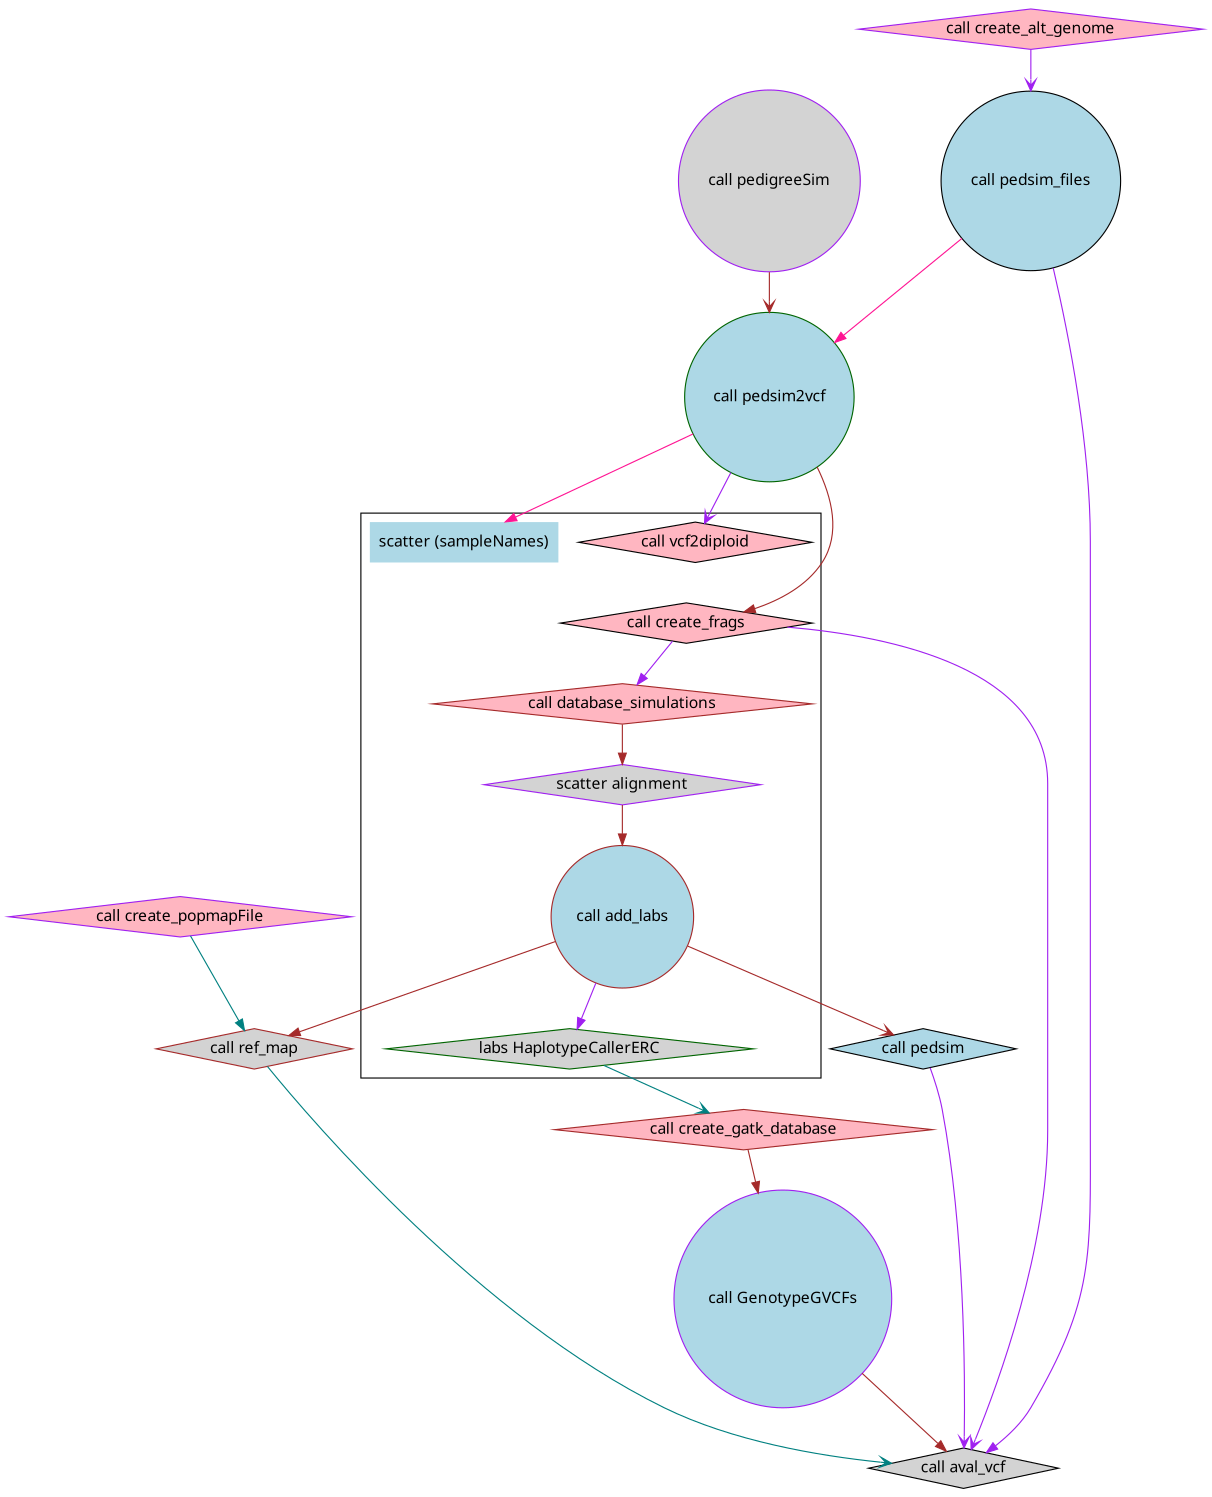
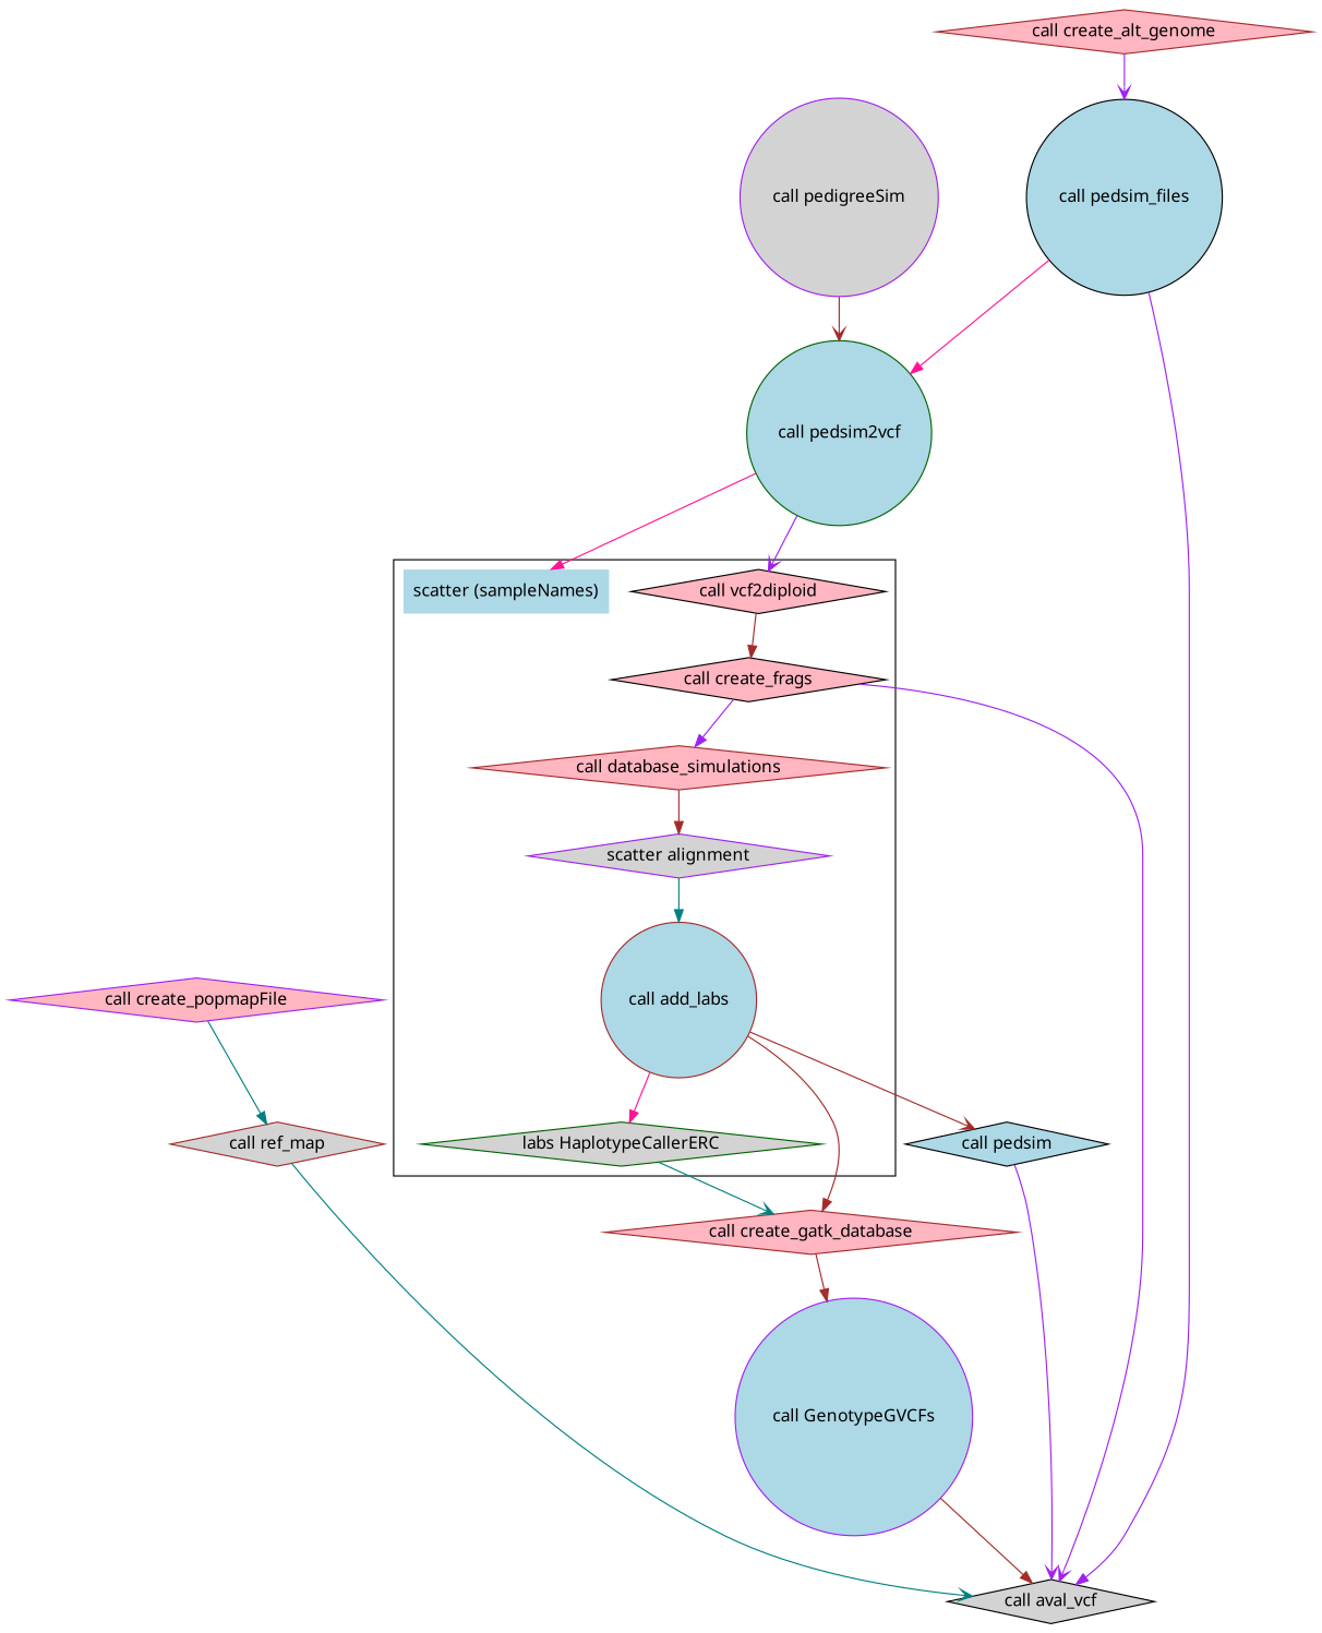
  digraph {
    compound=true
    fontname="Noto Sans"
    node [color=black fillcolor=lightpink fontname="Noto Sans" shape=diamond style=filled]
    edge [arrowhead=normal color=brown fontname="Noto Sans"]
    "call vcf2diploid"
    "call create_frags"
    "call add_labs" [color=brown fillcolor=lightblue shape=circle]
    n4 [color=purple fillcolor=lightgrey label="scatter alignment"]
    n5 [color=brown label="call database_simulations"]
    "scatter (sampleNames)" [color=darkgreen fillcolor=lightblue shape=plaintext]
    n7 [color=darkgreen fillcolor=lightgrey label="labs HaplotypeCallerERC"]
    "call aval_vcf" [fillcolor=lightgrey]
    n9 [fillcolor=lightblue label="call pedsim"]
    "call ref_map" [color=brown fillcolor=lightgrey]
    "call create_gatk_database" [color=brown]
    "call GenotypeGVCFs" [color=purple fillcolor=lightblue shape=circle]
    "call pedigreeSim" [color=purple fillcolor=lightgrey shape=circle]
    "call pedsim2vcf" [color=darkgreen fillcolor=lightblue shape=circle]
    "call pedsim_files" [fillcolor=lightblue shape=circle]
-   "call create_alt_genome" [color=purple]
+   "call create_alt_genome" [color=brown]
    "call create_popmapFile" [color=purple]
    subgraph cluster_1 {
      "call vcf2diploid"
      "call create_frags"
      "call add_labs"
      n4
      n5
      "scatter (sampleNames)"
      n7
    }
-   "call pedsim2vcf" -> "call create_frags"
+   "call vcf2diploid" -> "call create_frags"
    "call create_frags" -> n5 [color=purple]
    "call create_frags" -> "call aval_vcf" [arrowhead=vee color=purple]
-   "call add_labs" -> n7 [color=purple]
+   "call add_labs" -> n7 [color=deeppink]
    "call add_labs" -> n9 [arrowhead=vee]
-   "call add_labs" -> "call ref_map"
-   n4 -> "call add_labs"
+   "call add_labs" -> "call create_gatk_database"
+   n4 -> "call add_labs" [color=teal]
    n5 -> n4
    n7 -> "call create_gatk_database" [arrowhead=vee color=teal]
    n9 -> "call aval_vcf" [arrowhead=vee color=purple]
    "call ref_map" -> "call aval_vcf" [arrowhead=vee color=teal]
    "call create_gatk_database" -> "call GenotypeGVCFs"
    "call GenotypeGVCFs" -> "call aval_vcf"
    "call pedigreeSim" -> "call pedsim2vcf" [arrowhead=vee]
    "call pedsim2vcf" -> "call vcf2diploid" [arrowhead=vee color=purple]
    "call pedsim2vcf" -> "scatter (sampleNames)" [color=deeppink]
    "call pedsim_files" -> "call aval_vcf" [color=purple]
    "call pedsim_files" -> "call pedsim2vcf" [color=deeppink]
    "call create_alt_genome" -> "call pedsim_files" [arrowhead=vee color=purple]
    "call create_popmapFile" -> "call ref_map" [color=teal]
  }
